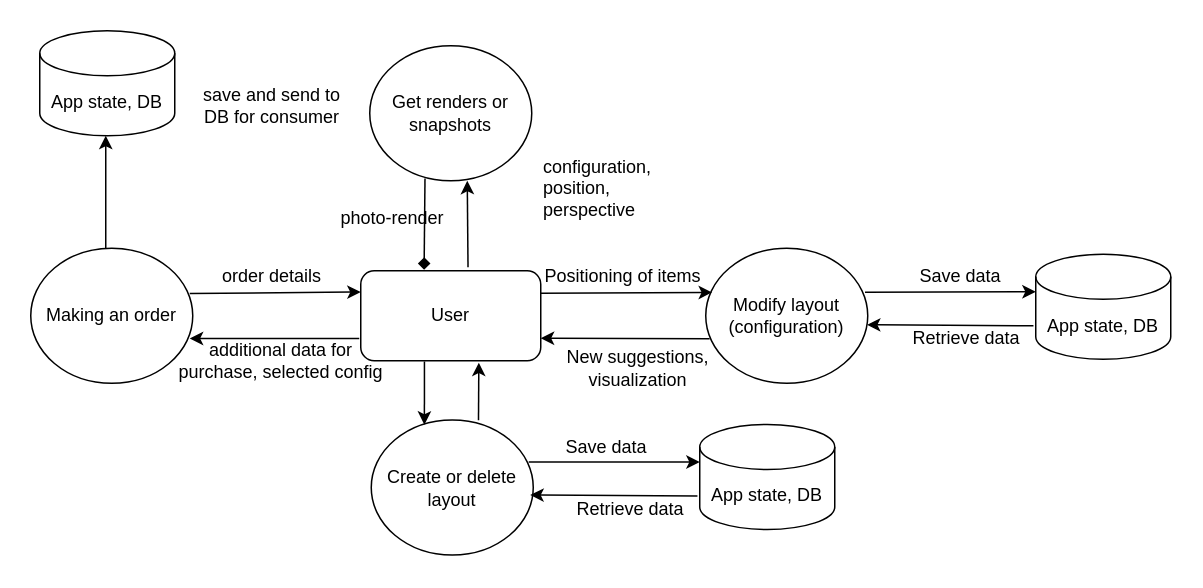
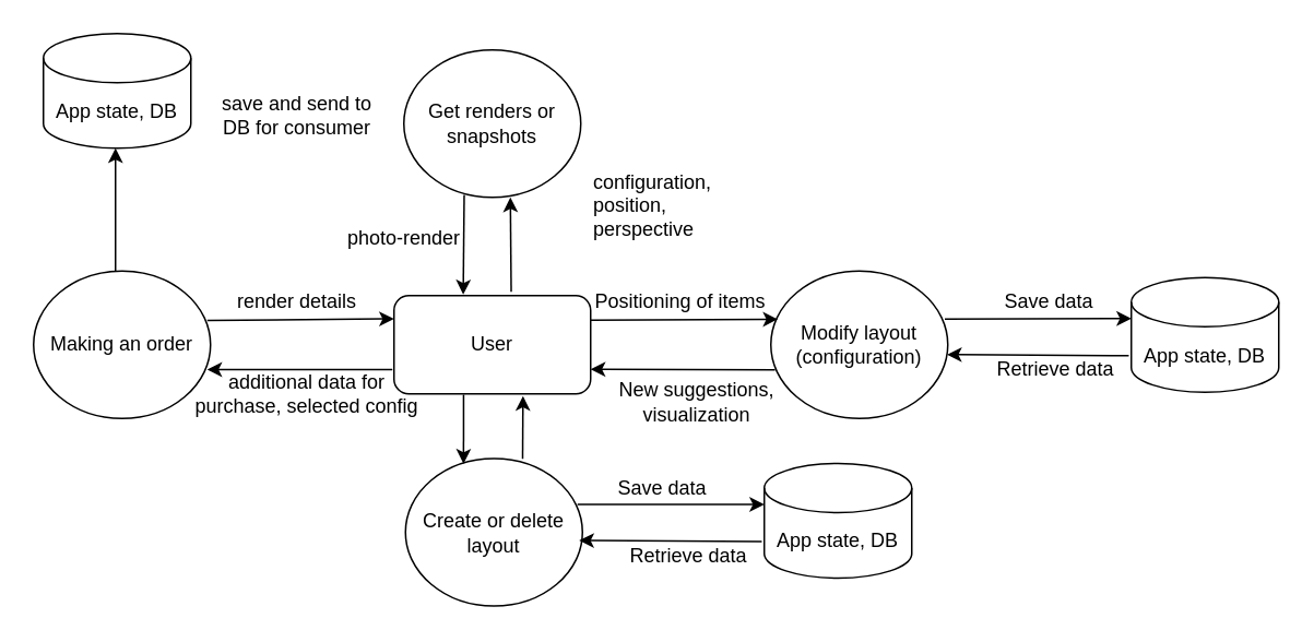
  <mxCell id="0" />
  <mxCell id="1" parent="0" />
  <mxCell id="2" value="User" style="rounded=1;whiteSpace=wrap;html=1;" vertex="1" parent="1"><mxGeometry x="240" y="180" width="120" height="60" as="geometry" /></mxCell>
  <mxCell id="3" value="Modify layout (configuration)" style="ellipse;whiteSpace=wrap;html=1;" vertex="1" parent="1"><mxGeometry x="470" y="165" width="108" height="90" as="geometry" /></mxCell>
  <mxCell id="4" value="App state, DB" style="shape=cylinder3;whiteSpace=wrap;html=1;boundedLbl=1;backgroundOutline=1;size=15;" vertex="1" parent="1"><mxGeometry x="690" y="169" width="90" height="70" as="geometry" /></mxCell>
  <mxCell id="5" value="" style="endArrow=classic;html=1;rounded=0;exitX=1;exitY=0.25;exitDx=0;exitDy=0;entryX=0.039;entryY=0.327;entryDx=0;entryDy=0;entryPerimeter=0;" edge="1" parent="1" source="2" target="3"><mxGeometry width="50" height="50" relative="1" as="geometry"><mxPoint x="400" y="160" as="sourcePoint" /><mxPoint x="450" y="110" as="targetPoint" /></mxGeometry></mxCell>
  <mxCell id="6" value="" style="endArrow=classic;html=1;rounded=0;exitX=0.024;exitY=0.67;exitDx=0;exitDy=0;entryX=1;entryY=0.75;entryDx=0;entryDy=0;exitPerimeter=0;" edge="1" parent="1" source="3" target="2"><mxGeometry width="50" height="50" relative="1" as="geometry"><mxPoint x="370" y="205" as="sourcePoint" /><mxPoint x="430" y="205" as="targetPoint" /></mxGeometry></mxCell>
  <mxCell id="7" value="Positioning of items" style="text;html=1;strokeColor=none;fillColor=none;align=center;verticalAlign=middle;whiteSpace=wrap;rounded=0;" vertex="1" parent="1"><mxGeometry x="360" y="169" width="110" height="30" as="geometry" /></mxCell>
  <mxCell id="8" value="" style="endArrow=classic;html=1;rounded=0;exitX=0.983;exitY=0.325;exitDx=0;exitDy=0;exitPerimeter=0;entryX=0;entryY=0;entryDx=0;entryDy=25;entryPerimeter=0;" edge="1" parent="1" source="3" target="4"><mxGeometry width="50" height="50" relative="1" as="geometry"><mxPoint x="580" y="190" as="sourcePoint" /><mxPoint x="730" y="120" as="targetPoint" /></mxGeometry></mxCell>
  <mxCell id="9" value="" style="endArrow=classic;html=1;rounded=0;exitX=-0.017;exitY=0.682;exitDx=0;exitDy=0;entryX=0.995;entryY=0.567;entryDx=0;entryDy=0;exitPerimeter=0;entryPerimeter=0;" edge="1" parent="1" source="4" target="3"><mxGeometry width="50" height="50" relative="1" as="geometry"><mxPoint x="673" y="280" as="sourcePoint" /><mxPoint x="560" y="280" as="targetPoint" /></mxGeometry></mxCell>
  <mxCell id="10" value="Save data" style="text;html=1;strokeColor=none;fillColor=none;align=center;verticalAlign=middle;whiteSpace=wrap;rounded=0;" vertex="1" parent="1"><mxGeometry x="610" y="169" width="60" height="30" as="geometry" /></mxCell>
  <mxCell id="11" value="Retrieve data" style="text;html=1;strokeColor=none;fillColor=none;align=center;verticalAlign=middle;whiteSpace=wrap;rounded=0;" vertex="1" parent="1"><mxGeometry x="598" y="210" width="92" height="30" as="geometry" /></mxCell>
  <mxCell id="12" value="New suggestions, visualization" style="text;html=1;strokeColor=none;fillColor=none;align=center;verticalAlign=middle;whiteSpace=wrap;rounded=0;" vertex="1" parent="1"><mxGeometry x="360" y="230" width="130" height="30" as="geometry" /></mxCell>
  <mxCell id="13" value="Create or delete layout" style="ellipse;whiteSpace=wrap;html=1;" vertex="1" parent="1"><mxGeometry x="247" y="279.5" width="108" height="90" as="geometry" /></mxCell>
  <mxCell id="14" value="" style="endArrow=classic;html=1;rounded=0;exitX=0.354;exitY=1.009;exitDx=0;exitDy=0;exitPerimeter=0;entryX=0.328;entryY=0.035;entryDx=0;entryDy=0;entryPerimeter=0;" edge="1" parent="1" source="2" target="13"><mxGeometry width="50" height="50" relative="1" as="geometry"><mxPoint x="280" y="260" as="sourcePoint" /><mxPoint x="280" y="309" as="targetPoint" /></mxGeometry></mxCell>
  <mxCell id="15" value="" style="endArrow=classic;html=1;rounded=0;exitX=0.662;exitY=0.001;exitDx=0;exitDy=0;exitPerimeter=0;entryX=0.656;entryY=1.021;entryDx=0;entryDy=0;entryPerimeter=0;" edge="1" parent="1" source="13" target="2"><mxGeometry width="50" height="50" relative="1" as="geometry"><mxPoint x="292" y="251" as="sourcePoint" /><mxPoint x="291" y="333" as="targetPoint" /></mxGeometry></mxCell>
  <mxCell id="16" value="App state, DB" style="shape=cylinder3;whiteSpace=wrap;html=1;boundedLbl=1;backgroundOutline=1;size=15;" vertex="1" parent="1"><mxGeometry x="466" y="282.5" width="90" height="70" as="geometry" /></mxCell>
  <mxCell id="17" value="" style="endArrow=classic;html=1;rounded=0;exitX=0.983;exitY=0.325;exitDx=0;exitDy=0;exitPerimeter=0;entryX=0;entryY=0;entryDx=0;entryDy=25;entryPerimeter=0;" edge="1" parent="1" target="16"><mxGeometry width="50" height="50" relative="1" as="geometry"><mxPoint x="352" y="307.5" as="sourcePoint" /><mxPoint x="506" y="233.5" as="targetPoint" /></mxGeometry></mxCell>
  <mxCell id="18" value="" style="endArrow=classic;html=1;rounded=0;exitX=-0.017;exitY=0.682;exitDx=0;exitDy=0;entryX=0.995;entryY=0.567;entryDx=0;entryDy=0;exitPerimeter=0;entryPerimeter=0;" edge="1" parent="1" source="16"><mxGeometry width="50" height="50" relative="1" as="geometry"><mxPoint x="449" y="393.5" as="sourcePoint" /><mxPoint x="353" y="329.5" as="targetPoint" /></mxGeometry></mxCell>
  <mxCell id="19" value="Save data" style="text;html=1;strokeColor=none;fillColor=none;align=center;verticalAlign=middle;whiteSpace=wrap;rounded=0;" vertex="1" parent="1"><mxGeometry x="374" y="282.5" width="60" height="30" as="geometry" /></mxCell>
  <mxCell id="20" value="Retrieve data" style="text;html=1;strokeColor=none;fillColor=none;align=center;verticalAlign=middle;whiteSpace=wrap;rounded=0;" vertex="1" parent="1"><mxGeometry x="374" y="323.5" width="92" height="30" as="geometry" /></mxCell>
  <mxCell id="21" value="Making an order" style="ellipse;whiteSpace=wrap;html=1;" vertex="1" parent="1"><mxGeometry x="20" y="165" width="108" height="90" as="geometry" /></mxCell>
  <mxCell id="22" value="" style="endArrow=classic;html=1;rounded=0;exitX=1;exitY=0.25;exitDx=0;exitDy=0;entryX=0.039;entryY=0.327;entryDx=0;entryDy=0;entryPerimeter=0;" edge="1" parent="1"><mxGeometry width="50" height="50" relative="1" as="geometry"><mxPoint x="126" y="195.16" as="sourcePoint" /><mxPoint x="240" y="194.16" as="targetPoint" /></mxGeometry></mxCell>
  <mxCell id="23" value="" style="endArrow=classic;html=1;rounded=0;exitX=0.024;exitY=0.67;exitDx=0;exitDy=0;entryX=1;entryY=0.75;entryDx=0;entryDy=0;exitPerimeter=0;" edge="1" parent="1"><mxGeometry width="50" height="50" relative="1" as="geometry"><mxPoint x="239" y="225.16" as="sourcePoint" /><mxPoint x="126" y="225.16" as="targetPoint" /></mxGeometry></mxCell>
- <mxCell id="24" value="order details" style="text;html=1;strokeColor=none;fillColor=none;align=center;verticalAlign=middle;whiteSpace=wrap;rounded=0;" vertex="1" parent="1"><mxGeometry x="116" y="169" width="130" height="30" as="geometry" /></mxCell>
+ <mxCell id="24" value="render details" style="text;html=1;strokeColor=none;fillColor=none;align=center;verticalAlign=middle;whiteSpace=wrap;rounded=0;" vertex="1" parent="1"><mxGeometry x="116" y="169" width="130" height="30" as="geometry" /></mxCell>
  <mxCell id="25" value="additional data for purchase, selected config" style="text;html=1;strokeColor=none;fillColor=none;align=center;verticalAlign=middle;whiteSpace=wrap;rounded=0;" vertex="1" parent="1"><mxGeometry x="116" y="225" width="142" height="30" as="geometry" /></mxCell>
  <mxCell id="26" value="App state, DB" style="shape=cylinder3;whiteSpace=wrap;html=1;boundedLbl=1;backgroundOutline=1;size=15;" vertex="1" parent="1"><mxGeometry x="26" y="20" width="90" height="70" as="geometry" /></mxCell>
  <mxCell id="27" value="" style="endArrow=classic;html=1;rounded=0;exitX=0.024;exitY=0.67;exitDx=0;exitDy=0;exitPerimeter=0;" edge="1" parent="1"><mxGeometry width="50" height="50" relative="1" as="geometry"><mxPoint x="70" y="165" as="sourcePoint" /><mxPoint x="70" y="90" as="targetPoint" /></mxGeometry></mxCell>
  <mxCell id="28" value="save and send to DB for consumer" style="text;html=1;strokeColor=none;fillColor=none;align=center;verticalAlign=middle;whiteSpace=wrap;rounded=0;" vertex="1" parent="1"><mxGeometry x="130" y="55" width="102" height="30" as="geometry" /></mxCell>
  <mxCell id="29" value="Get renders or snapshots" style="ellipse;whiteSpace=wrap;html=1;" vertex="1" parent="1"><mxGeometry x="246" y="30" width="108" height="90" as="geometry" /></mxCell>
  <mxCell id="30" value="" style="endArrow=classic;html=1;rounded=0;exitX=0.596;exitY=-0.038;exitDx=0;exitDy=0;exitPerimeter=0;entryX=0.656;entryY=1.021;entryDx=0;entryDy=0;entryPerimeter=0;" edge="1" parent="1" source="2"><mxGeometry width="50" height="50" relative="1" as="geometry"><mxPoint x="310" y="159" as="sourcePoint" /><mxPoint x="311" y="120" as="targetPoint" /></mxGeometry></mxCell>
  <mxCell id="31" value="configuration, position, perspective" style="text;html=1;strokeColor=none;fillColor=none;align=left;verticalAlign=middle;whiteSpace=wrap;rounded=0;" vertex="1" parent="1"><mxGeometry x="360" y="110" width="80" height="30" as="geometry" /></mxCell>
- <mxCell id="32" value="" style="endArrow=diamond;html=1;rounded=0;exitX=0.341;exitY=0.984;exitDx=0;exitDy=0;exitPerimeter=0;entryX=0.352;entryY=-0.011;entryDx=0;entryDy=0;entryPerimeter=0;" edge="1" parent="1" source="29" target="2"><mxGeometry width="50" height="50" relative="1" as="geometry"><mxPoint x="322" y="188" as="sourcePoint" /><mxPoint x="321" y="130" as="targetPoint" /></mxGeometry></mxCell>
- <mxCell id="33" value="photo-render" style="text;html=1;strokeColor=none;fillColor=none;align=left;verticalAlign=middle;whiteSpace=wrap;rounded=0;" vertex="1" parent="1"><mxGeometry x="225" y="130" width="80" height="30" as="geometry" /></mxCell>
+ <mxCell id="32" value="" style="endArrow=classic;html=1;rounded=0;exitX=0.341;exitY=0.984;exitDx=0;exitDy=0;exitPerimeter=0;entryX=0.352;entryY=-0.011;entryDx=0;entryDy=0;entryPerimeter=0;" edge="1" parent="1" source="29" target="2"><mxGeometry width="50" height="50" relative="1" as="geometry"><mxPoint x="322" y="188" as="sourcePoint" /><mxPoint x="321" y="130" as="targetPoint" /></mxGeometry></mxCell>
+ <mxCell id="33" value="photo-render" style="text;html=1;strokeColor=none;fillColor=none;align=left;verticalAlign=middle;whiteSpace=wrap;rounded=0;" vertex="1" parent="1"><mxGeometry x="210" y="130" width="80" height="30" as="geometry" /></mxCell>
